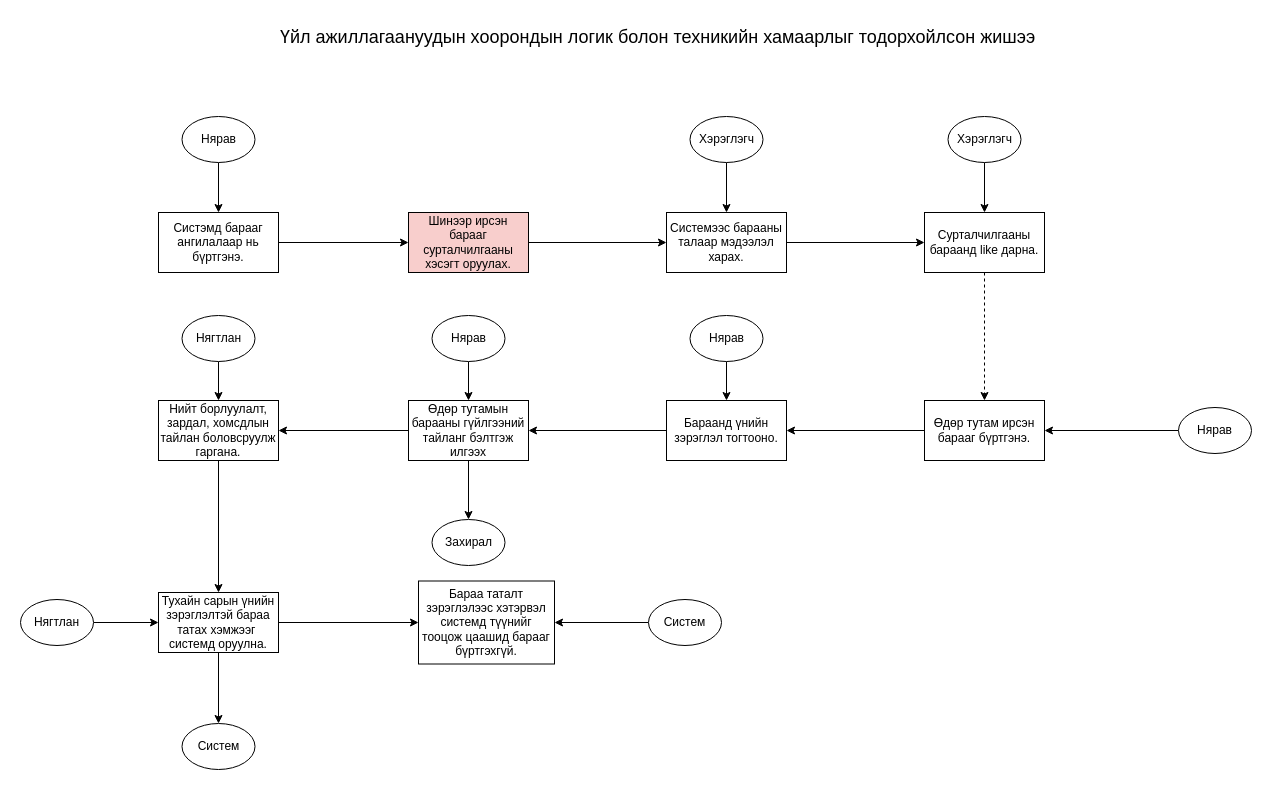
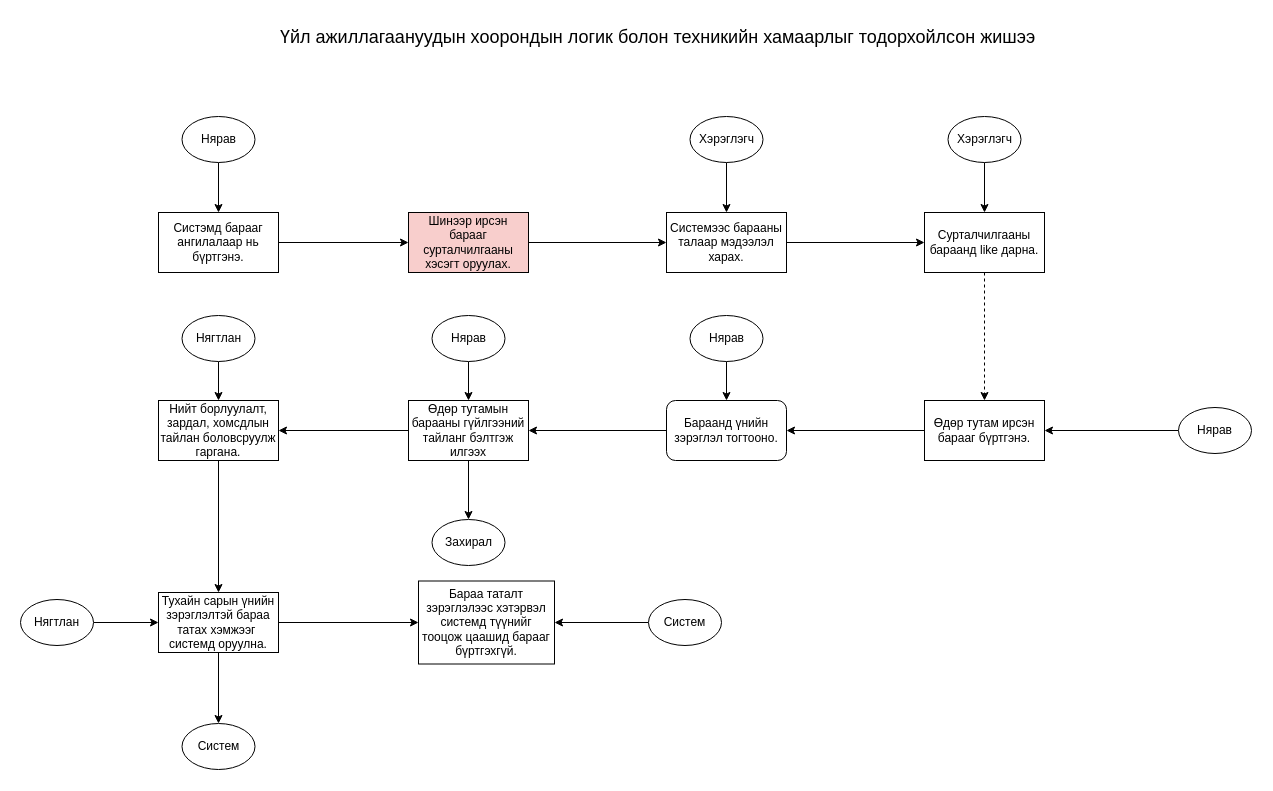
  <mxCell id="0" />
  <mxCell id="1" parent="0" />
  <mxCell id="2" style="edgeStyle=orthogonalEdgeStyle;rounded=0;orthogonalLoop=1;jettySize=auto;html=1;strokeWidth=1;" parent="1" source="3" target="6" edge="1"><mxGeometry relative="1" as="geometry"><mxPoint x="417" y="171" as="targetPoint" /></mxGeometry></mxCell>
  <mxCell id="3" value="Систэмд барааг ангилалаар нь бүртгэнэ." style="rounded=0;whiteSpace=wrap;html=1;strokeWidth=1;" parent="1" vertex="1"><mxGeometry x="158" y="212" width="120" height="60" as="geometry" /></mxCell>
  <mxCell id="4" value="&lt;font style=&quot;font-size: 18px&quot;&gt;Үйл ажиллагаануудын хоорондын логик болон техникийн хамаарлыг тодорхойлсон жишээ&amp;nbsp;&lt;/font&gt;" style="text;html=1;strokeWidth=1;" parent="1" vertex="1"><mxGeometry x="278" y="20" width="580" height="28" as="geometry" /></mxCell>
  <mxCell id="5" style="edgeStyle=orthogonalEdgeStyle;rounded=0;orthogonalLoop=1;jettySize=auto;html=1;strokeWidth=1;" parent="1" source="6" target="8" edge="1"><mxGeometry relative="1" as="geometry" /></mxCell>
  <mxCell id="6" value="Шинээр ирсэн барааг сурталчилгааны хэсэгт оруулах." style="rounded=0;whiteSpace=wrap;html=1;strokeWidth=1;fillColor=#f8cecc;" parent="1" vertex="1"><mxGeometry x="408" y="212" width="120" height="60" as="geometry" /></mxCell>
  <mxCell id="7" style="edgeStyle=orthogonalEdgeStyle;rounded=0;orthogonalLoop=1;jettySize=auto;html=1;entryX=0;entryY=0.5;entryDx=0;entryDy=0;strokeWidth=1;" parent="1" source="8" target="14" edge="1"><mxGeometry relative="1" as="geometry" /></mxCell>
  <mxCell id="8" value="Системээс барааны талаар мэдээлэл харах." style="rounded=0;whiteSpace=wrap;html=1;strokeWidth=1;" parent="1" vertex="1"><mxGeometry x="666" y="212" width="120" height="60" as="geometry" /></mxCell>
  <mxCell id="9" style="edgeStyle=orthogonalEdgeStyle;rounded=0;orthogonalLoop=1;jettySize=auto;html=1;entryX=0.5;entryY=0;entryDx=0;entryDy=0;strokeWidth=1;" parent="1" source="10" target="3" edge="1"><mxGeometry relative="1" as="geometry" /></mxCell>
  <mxCell id="10" value="Нярав" style="ellipse;whiteSpace=wrap;html=1;strokeWidth=1;" parent="1" vertex="1"><mxGeometry x="181.5" y="116" width="73" height="46" as="geometry" /></mxCell>
  <mxCell id="11" style="edgeStyle=orthogonalEdgeStyle;rounded=0;orthogonalLoop=1;jettySize=auto;html=1;strokeWidth=1;" parent="1" source="12" target="8" edge="1"><mxGeometry relative="1" as="geometry" /></mxCell>
  <mxCell id="12" value="Хэрэглэгч" style="ellipse;whiteSpace=wrap;html=1;strokeWidth=1;" parent="1" vertex="1"><mxGeometry x="689.5" y="116" width="73" height="46" as="geometry" /></mxCell>
  <mxCell id="13" style="edgeStyle=orthogonalEdgeStyle;rounded=0;orthogonalLoop=1;jettySize=auto;html=1;strokeWidth=1;dashed=1;" parent="1" source="14" target="18" edge="1"><mxGeometry relative="1" as="geometry" /></mxCell>
  <mxCell id="14" value="Сурталчилгааны бараанд like дарна." style="rounded=0;whiteSpace=wrap;html=1;strokeWidth=1;" parent="1" vertex="1"><mxGeometry x="924" y="212" width="120" height="60" as="geometry" /></mxCell>
  <mxCell id="15" style="edgeStyle=orthogonalEdgeStyle;rounded=0;orthogonalLoop=1;jettySize=auto;html=1;strokeWidth=1;" parent="1" source="16" target="14" edge="1"><mxGeometry relative="1" as="geometry" /></mxCell>
  <mxCell id="16" value="Хэрэглэгч" style="ellipse;whiteSpace=wrap;html=1;strokeWidth=1;" parent="1" vertex="1"><mxGeometry x="947.5" y="116" width="73" height="46" as="geometry" /></mxCell>
  <mxCell id="17" style="edgeStyle=orthogonalEdgeStyle;rounded=0;orthogonalLoop=1;jettySize=auto;html=1;entryX=1;entryY=0.5;entryDx=0;entryDy=0;strokeWidth=1;" parent="1" source="18" target="28" edge="1"><mxGeometry relative="1" as="geometry" /></mxCell>
  <mxCell id="18" value="Өдөр тутам ирсэн барааг бүртгэнэ." style="rounded=0;whiteSpace=wrap;html=1;strokeWidth=1;" parent="1" vertex="1"><mxGeometry x="924" y="400" width="120" height="60" as="geometry" /></mxCell>
  <mxCell id="19" style="edgeStyle=orthogonalEdgeStyle;rounded=0;orthogonalLoop=1;jettySize=auto;html=1;entryX=1;entryY=0.5;entryDx=0;entryDy=0;strokeWidth=1;" parent="1" source="20" target="18" edge="1"><mxGeometry relative="1" as="geometry" /></mxCell>
  <mxCell id="20" value="Нярав" style="ellipse;whiteSpace=wrap;html=1;strokeWidth=1;" parent="1" vertex="1"><mxGeometry x="1178" y="407" width="73" height="46" as="geometry" /></mxCell>
  <mxCell id="21" style="edgeStyle=orthogonalEdgeStyle;rounded=0;orthogonalLoop=1;jettySize=auto;html=1;strokeWidth=1;" parent="1" source="23" target="26" edge="1"><mxGeometry relative="1" as="geometry" /></mxCell>
  <mxCell id="22" style="edgeStyle=orthogonalEdgeStyle;rounded=0;orthogonalLoop=1;jettySize=auto;html=1;strokeWidth=1;" parent="1" source="23" target="32" edge="1"><mxGeometry relative="1" as="geometry"><mxPoint x="348" y="391" as="targetPoint" /></mxGeometry></mxCell>
  <mxCell id="23" value="Өдөр тутамын барааны гүйлгээний тайланг бэлтгэж илгээх" style="rounded=0;whiteSpace=wrap;html=1;strokeWidth=1;" parent="1" vertex="1"><mxGeometry x="408" y="400" width="120" height="60" as="geometry" /></mxCell>
  <mxCell id="24" style="edgeStyle=orthogonalEdgeStyle;rounded=0;orthogonalLoop=1;jettySize=auto;html=1;entryX=0.5;entryY=0;entryDx=0;entryDy=0;strokeWidth=1;" parent="1" source="25" target="23" edge="1"><mxGeometry relative="1" as="geometry" /></mxCell>
  <mxCell id="25" value="Нярав" style="ellipse;whiteSpace=wrap;html=1;strokeWidth=1;" parent="1" vertex="1"><mxGeometry x="431.5" y="315" width="73" height="46" as="geometry" /></mxCell>
  <mxCell id="26" value="Захирал" style="ellipse;whiteSpace=wrap;html=1;strokeWidth=1;" parent="1" vertex="1"><mxGeometry x="431.5" y="519" width="73" height="46" as="geometry" /></mxCell>
  <mxCell id="27" style="edgeStyle=orthogonalEdgeStyle;rounded=0;orthogonalLoop=1;jettySize=auto;html=1;entryX=1;entryY=0.5;entryDx=0;entryDy=0;strokeWidth=1;" parent="1" source="28" target="23" edge="1"><mxGeometry relative="1" as="geometry" /></mxCell>
- <mxCell id="28" value="Бараанд үнийн зэрэглэл тогтооно." style="rounded=0;whiteSpace=wrap;html=1;strokeWidth=1;" parent="1" vertex="1"><mxGeometry x="666" y="400" width="120" height="60" as="geometry" /></mxCell>
+ <mxCell id="28" value="Бараанд үнийн зэрэглэл тогтооно." style="whiteSpace=wrap;html=1;strokeWidth=1;rounded=1;" parent="1" vertex="1"><mxGeometry x="666" y="400" width="120" height="60" as="geometry" /></mxCell>
  <mxCell id="29" style="edgeStyle=orthogonalEdgeStyle;rounded=0;orthogonalLoop=1;jettySize=auto;html=1;strokeWidth=1;" parent="1" source="30" target="28" edge="1"><mxGeometry relative="1" as="geometry" /></mxCell>
  <mxCell id="30" value="Нярав" style="ellipse;whiteSpace=wrap;html=1;strokeWidth=1;" parent="1" vertex="1"><mxGeometry x="689.5" y="315" width="73" height="46" as="geometry" /></mxCell>
  <mxCell id="31" style="edgeStyle=orthogonalEdgeStyle;rounded=0;orthogonalLoop=1;jettySize=auto;html=1;strokeWidth=1;" parent="1" source="32" target="37" edge="1"><mxGeometry relative="1" as="geometry" /></mxCell>
  <mxCell id="32" value="Нийт борлуулалт, зардал, хомсдлын тайлан боловсруулж гаргана." style="rounded=0;whiteSpace=wrap;html=1;strokeWidth=1;" parent="1" vertex="1"><mxGeometry x="158" y="400" width="120" height="60" as="geometry" /></mxCell>
  <mxCell id="33" style="edgeStyle=orthogonalEdgeStyle;rounded=0;orthogonalLoop=1;jettySize=auto;html=1;strokeWidth=1;" parent="1" source="34" target="32" edge="1"><mxGeometry relative="1" as="geometry" /></mxCell>
  <mxCell id="34" value="Нягтлан" style="ellipse;whiteSpace=wrap;html=1;strokeWidth=1;" parent="1" vertex="1"><mxGeometry x="181.5" y="315" width="73" height="46" as="geometry" /></mxCell>
  <mxCell id="35" style="edgeStyle=orthogonalEdgeStyle;rounded=0;orthogonalLoop=1;jettySize=auto;html=1;strokeWidth=1;" parent="1" source="37" target="40" edge="1"><mxGeometry relative="1" as="geometry" /></mxCell>
  <mxCell id="36" style="edgeStyle=orthogonalEdgeStyle;rounded=0;orthogonalLoop=1;jettySize=auto;html=1;strokeWidth=1;" parent="1" source="37" target="41" edge="1"><mxGeometry relative="1" as="geometry" /></mxCell>
  <mxCell id="37" value="Тухайн сарын үнийн зэрэглэлтэй бараа татах хэмжээг&amp;nbsp; системд оруулна." style="rounded=0;whiteSpace=wrap;html=1;strokeWidth=1;" parent="1" vertex="1"><mxGeometry x="158" y="592" width="120" height="60" as="geometry" /></mxCell>
  <mxCell id="38" style="edgeStyle=orthogonalEdgeStyle;rounded=0;orthogonalLoop=1;jettySize=auto;html=1;entryX=0;entryY=0.5;entryDx=0;entryDy=0;strokeWidth=1;" parent="1" source="39" target="37" edge="1"><mxGeometry relative="1" as="geometry" /></mxCell>
  <mxCell id="39" value="Нягтлан" style="ellipse;whiteSpace=wrap;html=1;strokeWidth=1;" parent="1" vertex="1"><mxGeometry x="20" y="599" width="73" height="46" as="geometry" /></mxCell>
  <mxCell id="40" value="Систем" style="ellipse;whiteSpace=wrap;html=1;strokeWidth=1;" parent="1" vertex="1"><mxGeometry x="181.5" y="723" width="73" height="46" as="geometry" /></mxCell>
  <mxCell id="41" value="Бараа таталт зэрэглэлээс хэтэрвэл системд түүнийг тооцож цаашид барааг бүртгэхгүй." style="rounded=0;whiteSpace=wrap;html=1;strokeWidth=1;" parent="1" vertex="1"><mxGeometry x="418" y="580.5" width="136" height="83" as="geometry" /></mxCell>
  <mxCell id="42" style="edgeStyle=orthogonalEdgeStyle;rounded=0;orthogonalLoop=1;jettySize=auto;html=1;entryX=1;entryY=0.5;entryDx=0;entryDy=0;strokeWidth=1;" parent="1" source="43" target="41" edge="1"><mxGeometry relative="1" as="geometry" /></mxCell>
  <mxCell id="43" value="Систем" style="ellipse;whiteSpace=wrap;html=1;strokeWidth=1;" parent="1" vertex="1"><mxGeometry x="648" y="599" width="73" height="46" as="geometry" /></mxCell>
